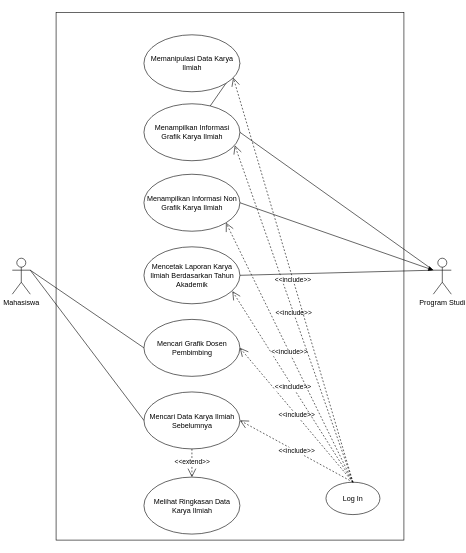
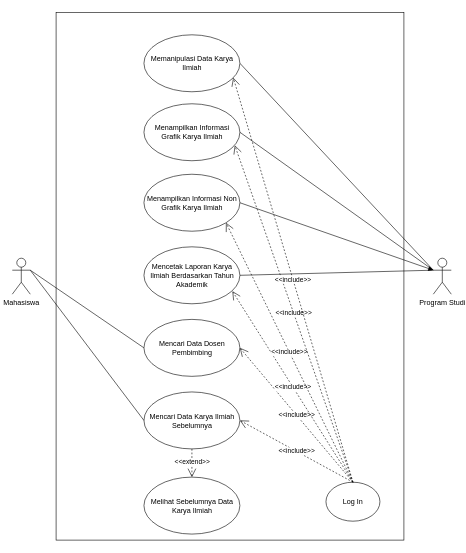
  <mxCell id="0" />
  <mxCell id="1" parent="0" />
  <mxCell id="2" value="" style="rounded=0;whiteSpace=wrap;html=1;" parent="1" vertex="1"><mxGeometry x="93" y="20" width="580" height="880" as="geometry" /></mxCell>
  <mxCell id="3" value="Mahasiswa" style="shape=umlActor;verticalLabelPosition=bottom;labelBackgroundColor=#ffffff;verticalAlign=top;html=1;outlineConnect=0;" parent="1" vertex="1"><mxGeometry x="20" y="430" width="30" height="60" as="geometry" /></mxCell>
  <mxCell id="4" value="Program Studi" style="shape=umlActor;verticalLabelPosition=bottom;labelBackgroundColor=#ffffff;verticalAlign=top;html=1;outlineConnect=0;" parent="1" vertex="1"><mxGeometry x="722" y="430" width="30" height="60" as="geometry" /></mxCell>
- <mxCell id="5" value="Log In" style="ellipse;whiteSpace=wrap;html=1;" parent="1" vertex="1"><mxGeometry x="543" y="803.5" width="90" height="54" as="geometry" /></mxCell>
+ <mxCell id="5" value="Log In" style="ellipse;whiteSpace=wrap;html=1;" parent="1" vertex="1"><mxGeometry x="543" y="803.5" width="90" height="65" as="geometry" /></mxCell>
  <mxCell id="6" value="" style="endArrow=none;html=1;entryX=1;entryY=0.333;entryDx=0;entryDy=0;entryPerimeter=0;exitX=0;exitY=0.5;exitDx=0;exitDy=0;" parent="1" source="15" target="3" edge="1"><mxGeometry width="50" height="50" relative="1" as="geometry"><mxPoint x="263" y="775" as="sourcePoint" /><mxPoint x="43" y="665" as="targetPoint" /></mxGeometry></mxCell>
- <mxCell id="7" value="" style="endArrow=none;html=1;exitX=1;exitY=0.5;exitDx=0;exitDy=0;" parent="1" source="13" target="11" edge="1"><mxGeometry width="50" height="50" relative="1" as="geometry"><mxPoint x="383" y="452.5" as="sourcePoint" /><mxPoint x="603" y="515" as="targetPoint" /></mxGeometry></mxCell>
+ <mxCell id="7" value="" style="endArrow=none;html=1;entryX=0;entryY=0.333;entryDx=0;entryDy=0;entryPerimeter=0;exitX=1;exitY=0.5;exitDx=0;exitDy=0;" parent="1" source="13" target="4" edge="1"><mxGeometry width="50" height="50" relative="1" as="geometry"><mxPoint x="383" y="452.5" as="sourcePoint" /><mxPoint x="603" y="515" as="targetPoint" /></mxGeometry></mxCell>
  <mxCell id="8" value="" style="endArrow=none;html=1;entryX=0;entryY=0.333;entryDx=0;entryDy=0;entryPerimeter=0;exitX=1;exitY=0.5;exitDx=0;exitDy=0;" parent="1" source="11" target="4" edge="1"><mxGeometry width="50" height="50" relative="1" as="geometry"><mxPoint x="383" y="535" as="sourcePoint" /><mxPoint x="603" y="525" as="targetPoint" /></mxGeometry></mxCell>
  <mxCell id="9" value="" style="endArrow=block;html=1;entryX=0;entryY=0.333;entryDx=0;entryDy=0;entryPerimeter=0;exitX=1;exitY=0.5;exitDx=0;exitDy=0;" parent="1" source="12" target="4" edge="1"><mxGeometry width="50" height="50" relative="1" as="geometry"><mxPoint x="383" y="615" as="sourcePoint" /><mxPoint x="613" y="535" as="targetPoint" /></mxGeometry></mxCell>
  <mxCell id="10" value="" style="endArrow=none;html=1;entryX=0;entryY=0.333;entryDx=0;entryDy=0;entryPerimeter=0;exitX=1;exitY=0.5;exitDx=0;exitDy=0;" parent="1" source="14" target="4" edge="1"><mxGeometry width="50" height="50" relative="1" as="geometry"><mxPoint x="383" y="695" as="sourcePoint" /><mxPoint x="613" y="575" as="targetPoint" /></mxGeometry></mxCell>
  <mxCell id="11" value="Menampilkan Informasi Grafik Karya Ilmiah" style="ellipse;whiteSpace=wrap;html=1;" parent="1" vertex="1"><mxGeometry x="239.5" y="172.5" width="160" height="95" as="geometry" /></mxCell>
  <mxCell id="12" value="Menampilkan Informasi Non Grafik Karya Ilmiah" style="ellipse;whiteSpace=wrap;html=1;" parent="1" vertex="1"><mxGeometry x="239.5" y="290" width="160" height="95" as="geometry" /></mxCell>
  <mxCell id="13" value="Memanipulasi Data Karya Ilmiah" style="ellipse;whiteSpace=wrap;html=1;" parent="1" vertex="1"><mxGeometry x="239.5" y="57.5" width="160" height="95" as="geometry" /></mxCell>
  <mxCell id="14" value="Mencetak Laporan Karya Ilmiah Berdasarkan Tahun Akademik" style="ellipse;whiteSpace=wrap;html=1;" parent="1" vertex="1"><mxGeometry x="239.5" y="411" width="160" height="95" as="geometry" /></mxCell>
- <mxCell id="15" value="Mencari Grafik Dosen Pembimbing" style="ellipse;whiteSpace=wrap;html=1;" parent="1" vertex="1"><mxGeometry x="239.5" y="532" width="160" height="95" as="geometry" /></mxCell>
+ <mxCell id="15" value="Mencari Data Dosen Pembimbing" style="ellipse;whiteSpace=wrap;html=1;" parent="1" vertex="1"><mxGeometry x="239.5" y="532" width="160" height="95" as="geometry" /></mxCell>
  <mxCell id="16" value="Mencari Data Karya Ilmiah Sebelumnya" style="ellipse;whiteSpace=wrap;html=1;" parent="1" vertex="1"><mxGeometry x="239.5" y="653" width="160" height="95" as="geometry" /></mxCell>
- <mxCell id="17" value="Melihat Ringkasan Data Karya Ilmiah" style="ellipse;whiteSpace=wrap;html=1;" parent="1" vertex="1"><mxGeometry x="239.5" y="795" width="160" height="95" as="geometry" /></mxCell>
+ <mxCell id="17" value="Melihat Sebelumnya Data Karya Ilmiah" style="ellipse;whiteSpace=wrap;html=1;" parent="1" vertex="1"><mxGeometry x="239.5" y="795" width="160" height="95" as="geometry" /></mxCell>
  <mxCell id="18" value="" style="endArrow=none;html=1;entryX=1;entryY=0.333;entryDx=0;entryDy=0;entryPerimeter=0;exitX=0;exitY=0.5;exitDx=0;exitDy=0;" parent="1" source="16" target="3" edge="1"><mxGeometry width="50" height="50" relative="1" as="geometry"><mxPoint x="249.5" y="598.5" as="sourcePoint" /><mxPoint x="60" y="460" as="targetPoint" /></mxGeometry></mxCell>
  <mxCell id="19" value="&amp;lt;&amp;lt;include&amp;gt;&amp;gt;" style="endArrow=open;endSize=12;dashed=1;html=1;exitX=0.5;exitY=0;exitDx=0;exitDy=0;entryX=1;entryY=0.5;entryDx=0;entryDy=0;" parent="1" source="5" target="16" edge="1"><mxGeometry width="160" relative="1" as="geometry"><mxPoint x="513" y="620" as="sourcePoint" /><mxPoint x="673" y="620" as="targetPoint" /></mxGeometry></mxCell>
  <mxCell id="20" value="&amp;lt;&amp;lt;include&amp;gt;&amp;gt;" style="endArrow=open;endSize=12;dashed=1;html=1;exitX=0.5;exitY=0;exitDx=0;exitDy=0;entryX=1;entryY=0.5;entryDx=0;entryDy=0;" parent="1" source="5" target="15" edge="1"><mxGeometry width="160" relative="1" as="geometry"><mxPoint x="553" y="840.5" as="sourcePoint" /><mxPoint x="409.5" y="719.5" as="targetPoint" /></mxGeometry></mxCell>
  <mxCell id="21" value="&amp;lt;&amp;lt;include&amp;gt;&amp;gt;" style="endArrow=open;endSize=12;dashed=1;html=1;exitX=0.5;exitY=0;exitDx=0;exitDy=0;entryX=0.922;entryY=0.779;entryDx=0;entryDy=0;entryPerimeter=0;" parent="1" source="5" target="14" edge="1"><mxGeometry width="160" relative="1" as="geometry"><mxPoint x="566.18" y="821.408" as="sourcePoint" /><mxPoint x="409.5" y="598.5" as="targetPoint" /></mxGeometry></mxCell>
  <mxCell id="22" value="&amp;lt;&amp;lt;include&amp;gt;&amp;gt;" style="endArrow=open;endSize=12;dashed=1;html=1;exitX=0.5;exitY=0;exitDx=0;exitDy=0;entryX=1;entryY=1;entryDx=0;entryDy=0;" parent="1" source="5" target="12" edge="1"><mxGeometry width="160" relative="1" as="geometry"><mxPoint x="598" y="813.5" as="sourcePoint" /><mxPoint x="397.02" y="504.005" as="targetPoint" /></mxGeometry></mxCell>
  <mxCell id="23" value="&amp;lt;&amp;lt;include&amp;gt;&amp;gt;" style="endArrow=open;endSize=12;dashed=1;html=1;entryX=0.947;entryY=0.729;entryDx=0;entryDy=0;exitX=0.5;exitY=0;exitDx=0;exitDy=0;entryPerimeter=0;" parent="1" source="5" target="11" edge="1"><mxGeometry width="160" relative="1" as="geometry"><mxPoint x="583" y="790" as="sourcePoint" /><mxPoint x="386.367" y="389.909" as="targetPoint" /></mxGeometry></mxCell>
  <mxCell id="24" value="&amp;lt;&amp;lt;include&amp;gt;&amp;gt;" style="endArrow=open;endSize=12;dashed=1;html=1;entryX=0.931;entryY=0.752;entryDx=0;entryDy=0;exitX=0.5;exitY=0;exitDx=0;exitDy=0;entryPerimeter=0;" parent="1" source="5" target="13" edge="1"><mxGeometry width="160" relative="1" as="geometry"><mxPoint x="583" y="810" as="sourcePoint" /><mxPoint x="409.5" y="239" as="targetPoint" /></mxGeometry></mxCell>
  <mxCell id="25" value="&amp;lt;&amp;lt;extend&amp;gt;&amp;gt;" style="endArrow=open;endSize=12;dashed=1;html=1;exitX=0.5;exitY=1;exitDx=0;exitDy=0;" parent="1" source="16" target="17" edge="1"><mxGeometry x="-0.064" width="160" relative="1" as="geometry"><mxPoint x="598" y="813.5" as="sourcePoint" /><mxPoint x="409.5" y="719.5" as="targetPoint" /><mxPoint as="offset" /></mxGeometry></mxCell>
